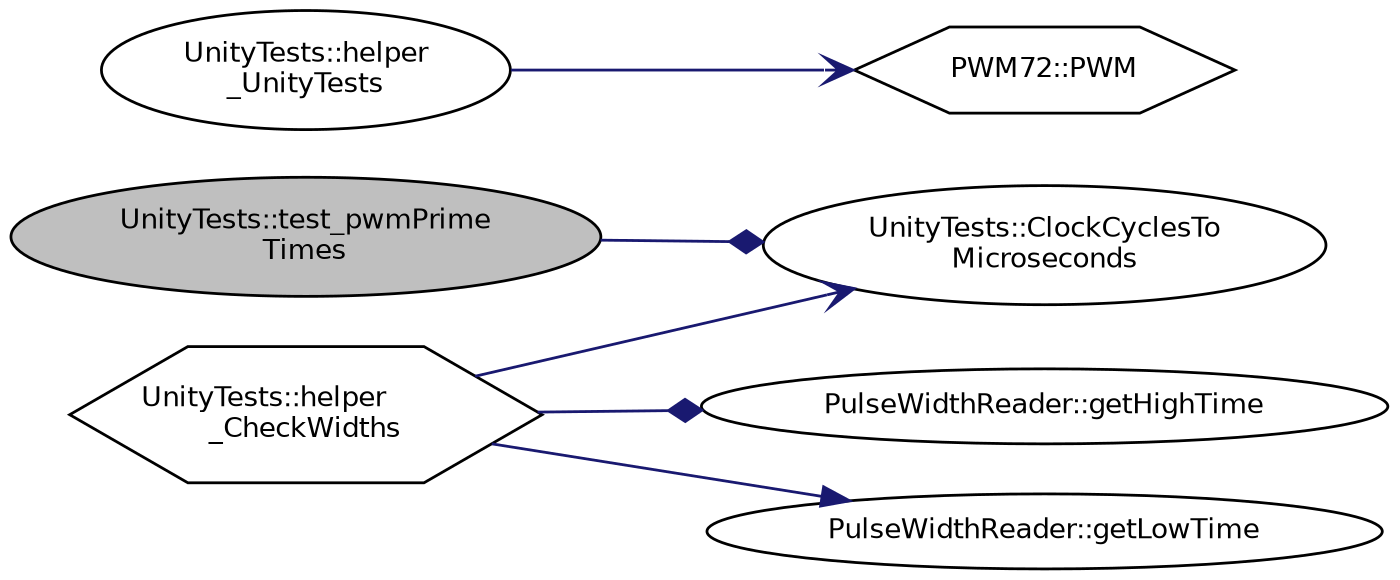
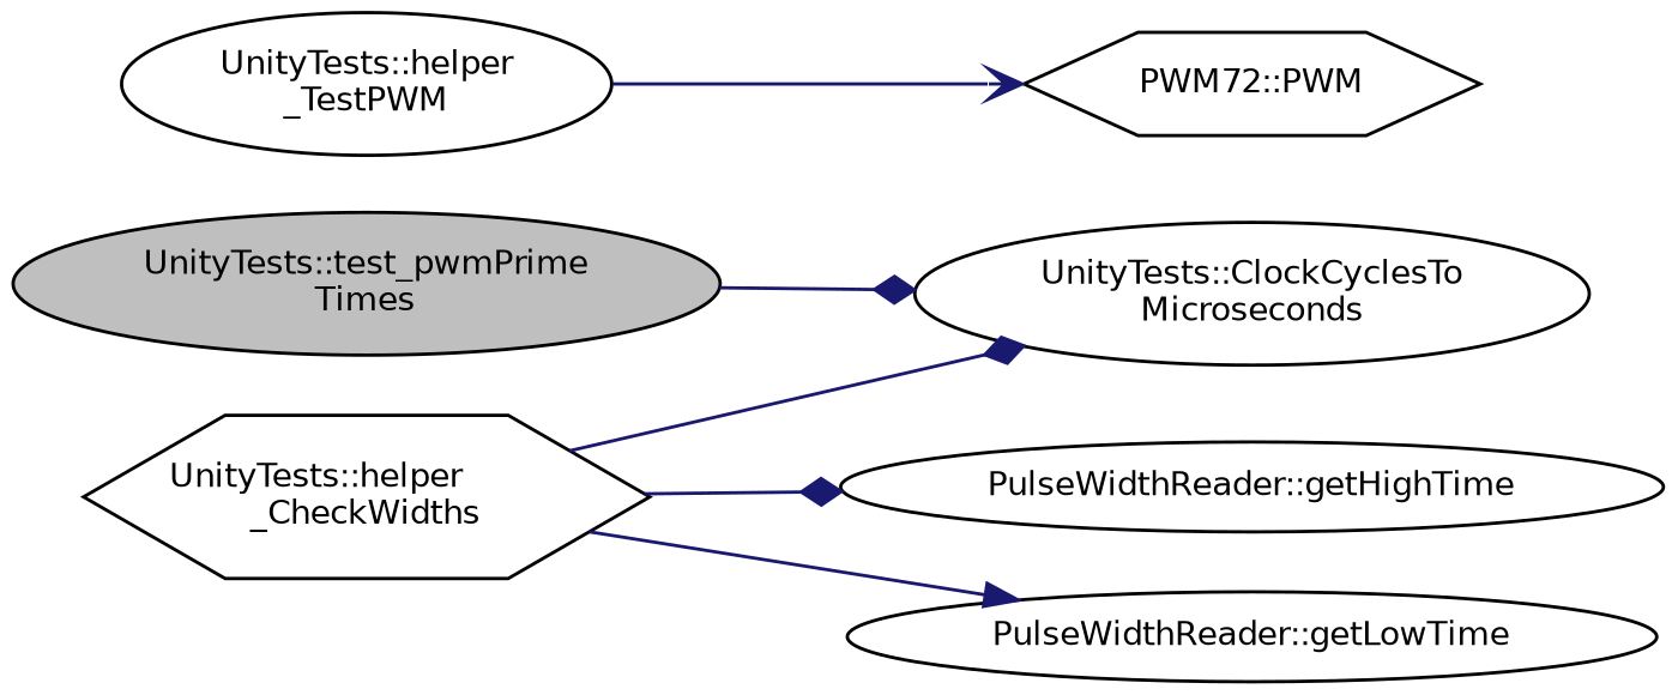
  digraph {
    rankdir=LR
    node [color=black fillcolor=white fontname=Helvetica fontsize=10 shape=ellipse style=filled]
    edge [arrowhead=diamond color=midnightblue fontname=Helvetica fontsize=10 labelfontname=Helvetica labelfontsize=10 style=solid]
    n1 [fillcolor=grey75 fontcolor=black height=0.2 label="UnityTests::test_pwmPrime\lTimes" width=0.4]
    n2 [height=0.2 label="UnityTests::ClockCyclesTo\lMicroseconds" width=0.4]
-   n3 [height=0.2 label="UnityTests::helper\l_UnityTests" width=0.4]
+   n3 [height=0.2 label="UnityTests::helper\l_TestPWM" width=0.4]
    n4 [height=0.2 label="PWM72::PWM" shape=hexagon width=0.4]
    n5 [height=0.2 label="UnityTests::helper\l_CheckWidths" shape=hexagon width=0.4]
    n6 [height=0.2 label="PulseWidthReader::getHighTime" width=0.4]
    n7 [height=0.2 label="PulseWidthReader::getLowTime" width=0.4]
    n1 -> n2
    n3 -> n4 [arrowhead=vee]
-   n5 -> n2 [arrowhead=vee]
+   n5 -> n2
    n5 -> n6
    n5 -> n7 [arrowhead=normal]
  }
